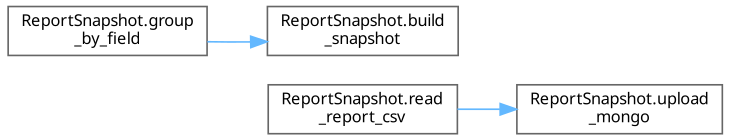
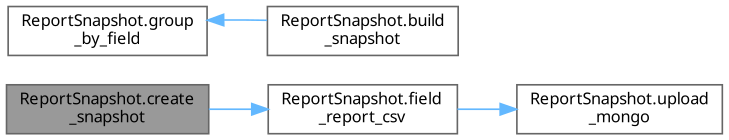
  digraph {
    fontname="Noto Sans"
    rankdir=LR
    node [color=grey40 fillcolor=white fontname="Noto Sans" fontsize=10 shape=box style=filled]
    edge [color=steelblue1 fontname="Noto Sans" fontsize=10 labelfontname=Helvetica labelfontsize=10 style=solid]
-   n2 [height=0.2 label="ReportSnapshot.read\l_report_csv" width=0.4]
+   n1 [color=gray40 fillcolor=grey60 fontcolor=black height=0.2 label="ReportSnapshot.create\l_snapshot" width=0.4]
+   n2 [height=0.2 label="ReportSnapshot.field\l_report_csv" width=0.4]
    n3 [height=0.2 label="ReportSnapshot.group\l_by_field" width=0.4]
    n4 [height=0.2 label="ReportSnapshot.build\l_snapshot" width=0.4]
    n5 [height=0.2 label="ReportSnapshot.upload\l_mongo" width=0.4]
+   n1 -> n2
    n2 -> n5
-   n3 -> n4
+   n4 -> n3
  }
